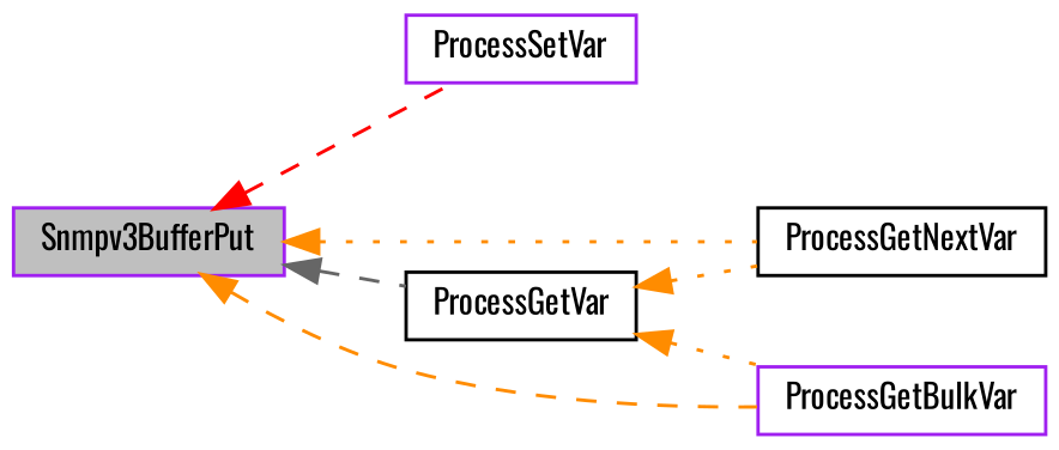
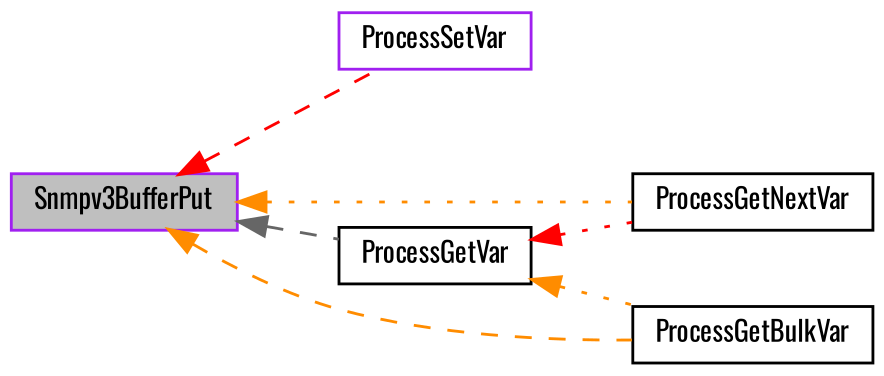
  digraph {
    fontname=Oswald
    rankdir=LR
    node [color=black fillcolor=white fontname=Oswald fontsize=10 shape=record style=filled]
    edge [color=darkorange dir=back fontname=Oswald fontsize=10 labelfontname=Helvetica labelfontsize=10 style=dashed]
    n1 [color=purple fillcolor=grey75 fontcolor=black height=0.2 label=Snmpv3BufferPut width=0.4]
    n2 [color=purple height=0.2 label=ProcessSetVar width=0.4]
    n3 [height=0.2 label=ProcessGetVar width=0.4]
    n4 [height=0.2 label=ProcessGetNextVar width=0.4]
-   n5 [color=purple height=0.2 label=ProcessGetBulkVar width=0.4]
+   n5 [height=0.2 label=ProcessGetBulkVar width=0.4]
    n1 -> n2 [color=red]
    n1 -> n3 [color=gray40]
    n1 -> n4 [style=dotted]
    n1 -> n5
-   n3 -> n4 [style=dotted]
+   n3 -> n4 [color=red style=dotted]
    n3 -> n5 [style=dotted]
  }
